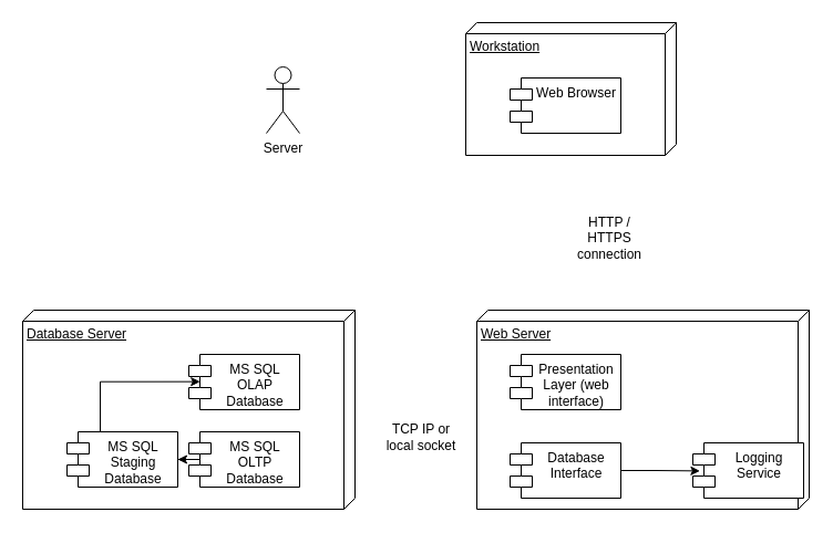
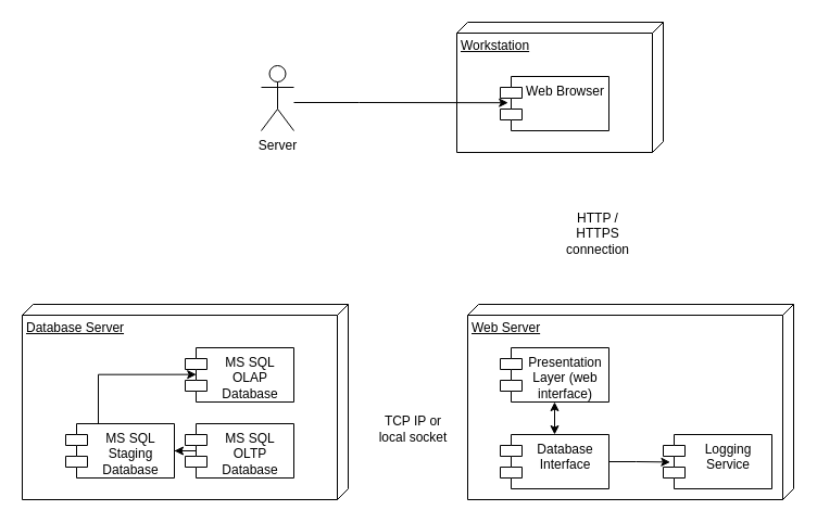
  <mxCell id="0" />
  <mxCell id="1" parent="0" />
  <mxCell id="2" value="Database Server&lt;div&gt;&lt;br/&gt;&lt;/div&gt;" style="verticalAlign=top;align=left;spacingTop=8;spacingLeft=2;spacingRight=12;shape=cube;size=10;direction=south;fontStyle=4;html=1;whiteSpace=wrap;" vertex="1" parent="1"><mxGeometry x="20" y="280" width="300" height="180" as="geometry" /></mxCell>
  <mxCell id="3" style="edgeStyle=orthogonalEdgeStyle;rounded=0;orthogonalLoop=1;jettySize=auto;html=1;" edge="1" parent="1" source="4" target="6"><mxGeometry relative="1" as="geometry" /></mxCell>
  <mxCell id="4" value="MS SQL OLTP Database" style="shape=module;align=left;spacingLeft=20;align=center;verticalAlign=top;whiteSpace=wrap;html=1;" vertex="1" parent="1"><mxGeometry x="170" y="390" width="100" height="50" as="geometry" /></mxCell>
  <mxCell id="5" value="MS SQL OLAP Database" style="shape=module;align=left;spacingLeft=20;align=center;verticalAlign=top;whiteSpace=wrap;html=1;" vertex="1" parent="1"><mxGeometry x="170" y="320" width="100" height="50" as="geometry" /></mxCell>
  <mxCell id="6" value="MS SQL Staging Database" style="shape=module;align=left;spacingLeft=20;align=center;verticalAlign=top;whiteSpace=wrap;html=1;" vertex="1" parent="1"><mxGeometry x="60" y="390" width="100" height="50" as="geometry" /></mxCell>
  <mxCell id="7" style="edgeStyle=orthogonalEdgeStyle;rounded=0;orthogonalLoop=1;jettySize=auto;html=1;entryX=0.102;entryY=0.493;entryDx=0;entryDy=0;entryPerimeter=0;exitX=0.5;exitY=0;exitDx=0;exitDy=0;" edge="1" parent="1" source="6" target="5"><mxGeometry relative="1" as="geometry"><mxPoint x="80" y="365" as="sourcePoint" /><mxPoint x="175" y="345" as="targetPoint" /><Array as="points"><mxPoint x="90" y="345" /></Array></mxGeometry></mxCell>
  <mxCell id="8" value="Web Server" style="verticalAlign=top;align=left;spacingTop=8;spacingLeft=2;spacingRight=12;shape=cube;size=10;direction=south;fontStyle=4;html=1;whiteSpace=wrap;" vertex="1" parent="1"><mxGeometry x="430" y="280" width="300" height="180" as="geometry" /></mxCell>
  <mxCell id="9" value="Workstation" style="verticalAlign=top;align=left;spacingTop=8;spacingLeft=2;spacingRight=12;shape=cube;size=10;direction=south;fontStyle=4;html=1;whiteSpace=wrap;" vertex="1" parent="1"><mxGeometry x="420" y="20" width="190" height="120" as="geometry" /></mxCell>
  <mxCell id="10" value="Web Browser" style="shape=module;align=left;spacingLeft=20;align=center;verticalAlign=top;whiteSpace=wrap;html=1;" vertex="1" parent="1"><mxGeometry x="460" y="70" width="100" height="50" as="geometry" /></mxCell>
  <mxCell id="11" value="Server" style="shape=umlActor;verticalLabelPosition=bottom;verticalAlign=top;html=1;" vertex="1" parent="1"><mxGeometry x="240" y="60" width="30" height="60" as="geometry" /></mxCell>
+ <mxCell id="12" style="edgeStyle=orthogonalEdgeStyle;rounded=0;orthogonalLoop=1;jettySize=auto;html=1;entryX=0.072;entryY=0.484;entryDx=0;entryDy=0;entryPerimeter=0;" edge="1" parent="1" source="11" target="10"><mxGeometry relative="1" as="geometry"><Array as="points"><mxPoint x="330" y="94" /><mxPoint x="330" y="94" /></Array></mxGeometry></mxCell>
  <mxCell id="13" value="Presentation Layer (web interface)" style="shape=module;align=left;spacingLeft=20;align=center;verticalAlign=top;whiteSpace=wrap;html=1;" vertex="1" parent="1"><mxGeometry x="460" y="320" width="100" height="50" as="geometry" /></mxCell>
+ <mxCell id="14" style="edgeStyle=orthogonalEdgeStyle;rounded=0;orthogonalLoop=1;jettySize=auto;html=1;entryX=0.5;entryY=1;entryDx=0;entryDy=0;startArrow=classic;startFill=1;" edge="1" parent="1" source="15" target="13"><mxGeometry relative="1" as="geometry" /></mxCell>
  <mxCell id="15" value="Database Interface" style="shape=module;align=left;spacingLeft=20;align=center;verticalAlign=top;whiteSpace=wrap;html=1;" vertex="1" parent="1"><mxGeometry x="460" y="400" width="100" height="50" as="geometry" /></mxCell>
- <mxCell id="16" value="Logging Service" style="shape=module;align=left;spacingLeft=20;align=center;verticalAlign=top;whiteSpace=wrap;html=1;" vertex="1" parent="1"><mxGeometry x="625" y="400" width="100" height="50" as="geometry" /></mxCell>
+ <mxCell id="16" value="Logging Service" style="shape=module;align=left;spacingLeft=20;align=center;verticalAlign=top;whiteSpace=wrap;html=1;" vertex="1" parent="1"><mxGeometry x="610" y="400" width="100" height="50" as="geometry" /></mxCell>
  <mxCell id="17" style="edgeStyle=orthogonalEdgeStyle;rounded=0;orthogonalLoop=1;jettySize=auto;html=1;entryX=0.064;entryY=0.508;entryDx=0;entryDy=0;entryPerimeter=0;" edge="1" parent="1" source="15" target="16"><mxGeometry relative="1" as="geometry" /></mxCell>
  <mxCell id="18" value="TCP IP or local socket" style="text;html=1;align=center;verticalAlign=middle;whiteSpace=wrap;rounded=0;" vertex="1" parent="1"><mxGeometry x="340" y="380" width="80" height="30" as="geometry" /></mxCell>
  <mxCell id="19" value="HTTP / HTTPS connection" style="text;html=1;align=center;verticalAlign=middle;whiteSpace=wrap;rounded=0;" vertex="1" parent="1"><mxGeometry x="520" y="200" width="60" height="30" as="geometry" /></mxCell>
